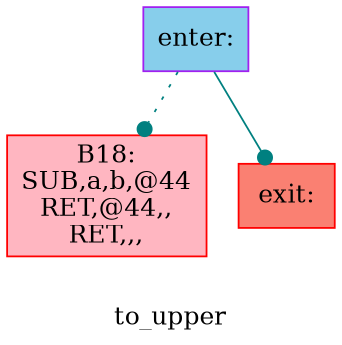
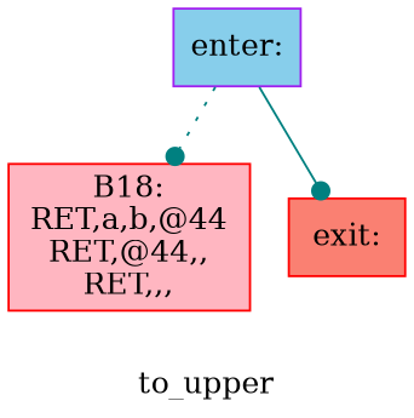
  digraph {
    label=to_upper
    node [color=red shape=box style=filled]
    edge [arrowhead=dot color=teal]
-   n1 [fillcolor=lightpink label="B18:\nSUB,a,b,@44\nRET,@44,,\nRET,,,\n"]
+   n1 [fillcolor=lightpink label="B18:\nRET,a,b,@44\nRET,@44,,\nRET,,,\n"]
    n2 [fillcolor=salmon label="exit:\n"]
    n3 [color=purple fillcolor=skyblue label="enter:\n"]
    n3 -> n1 [style=dotted]
    n3 -> n2 [style=solid]
  }
